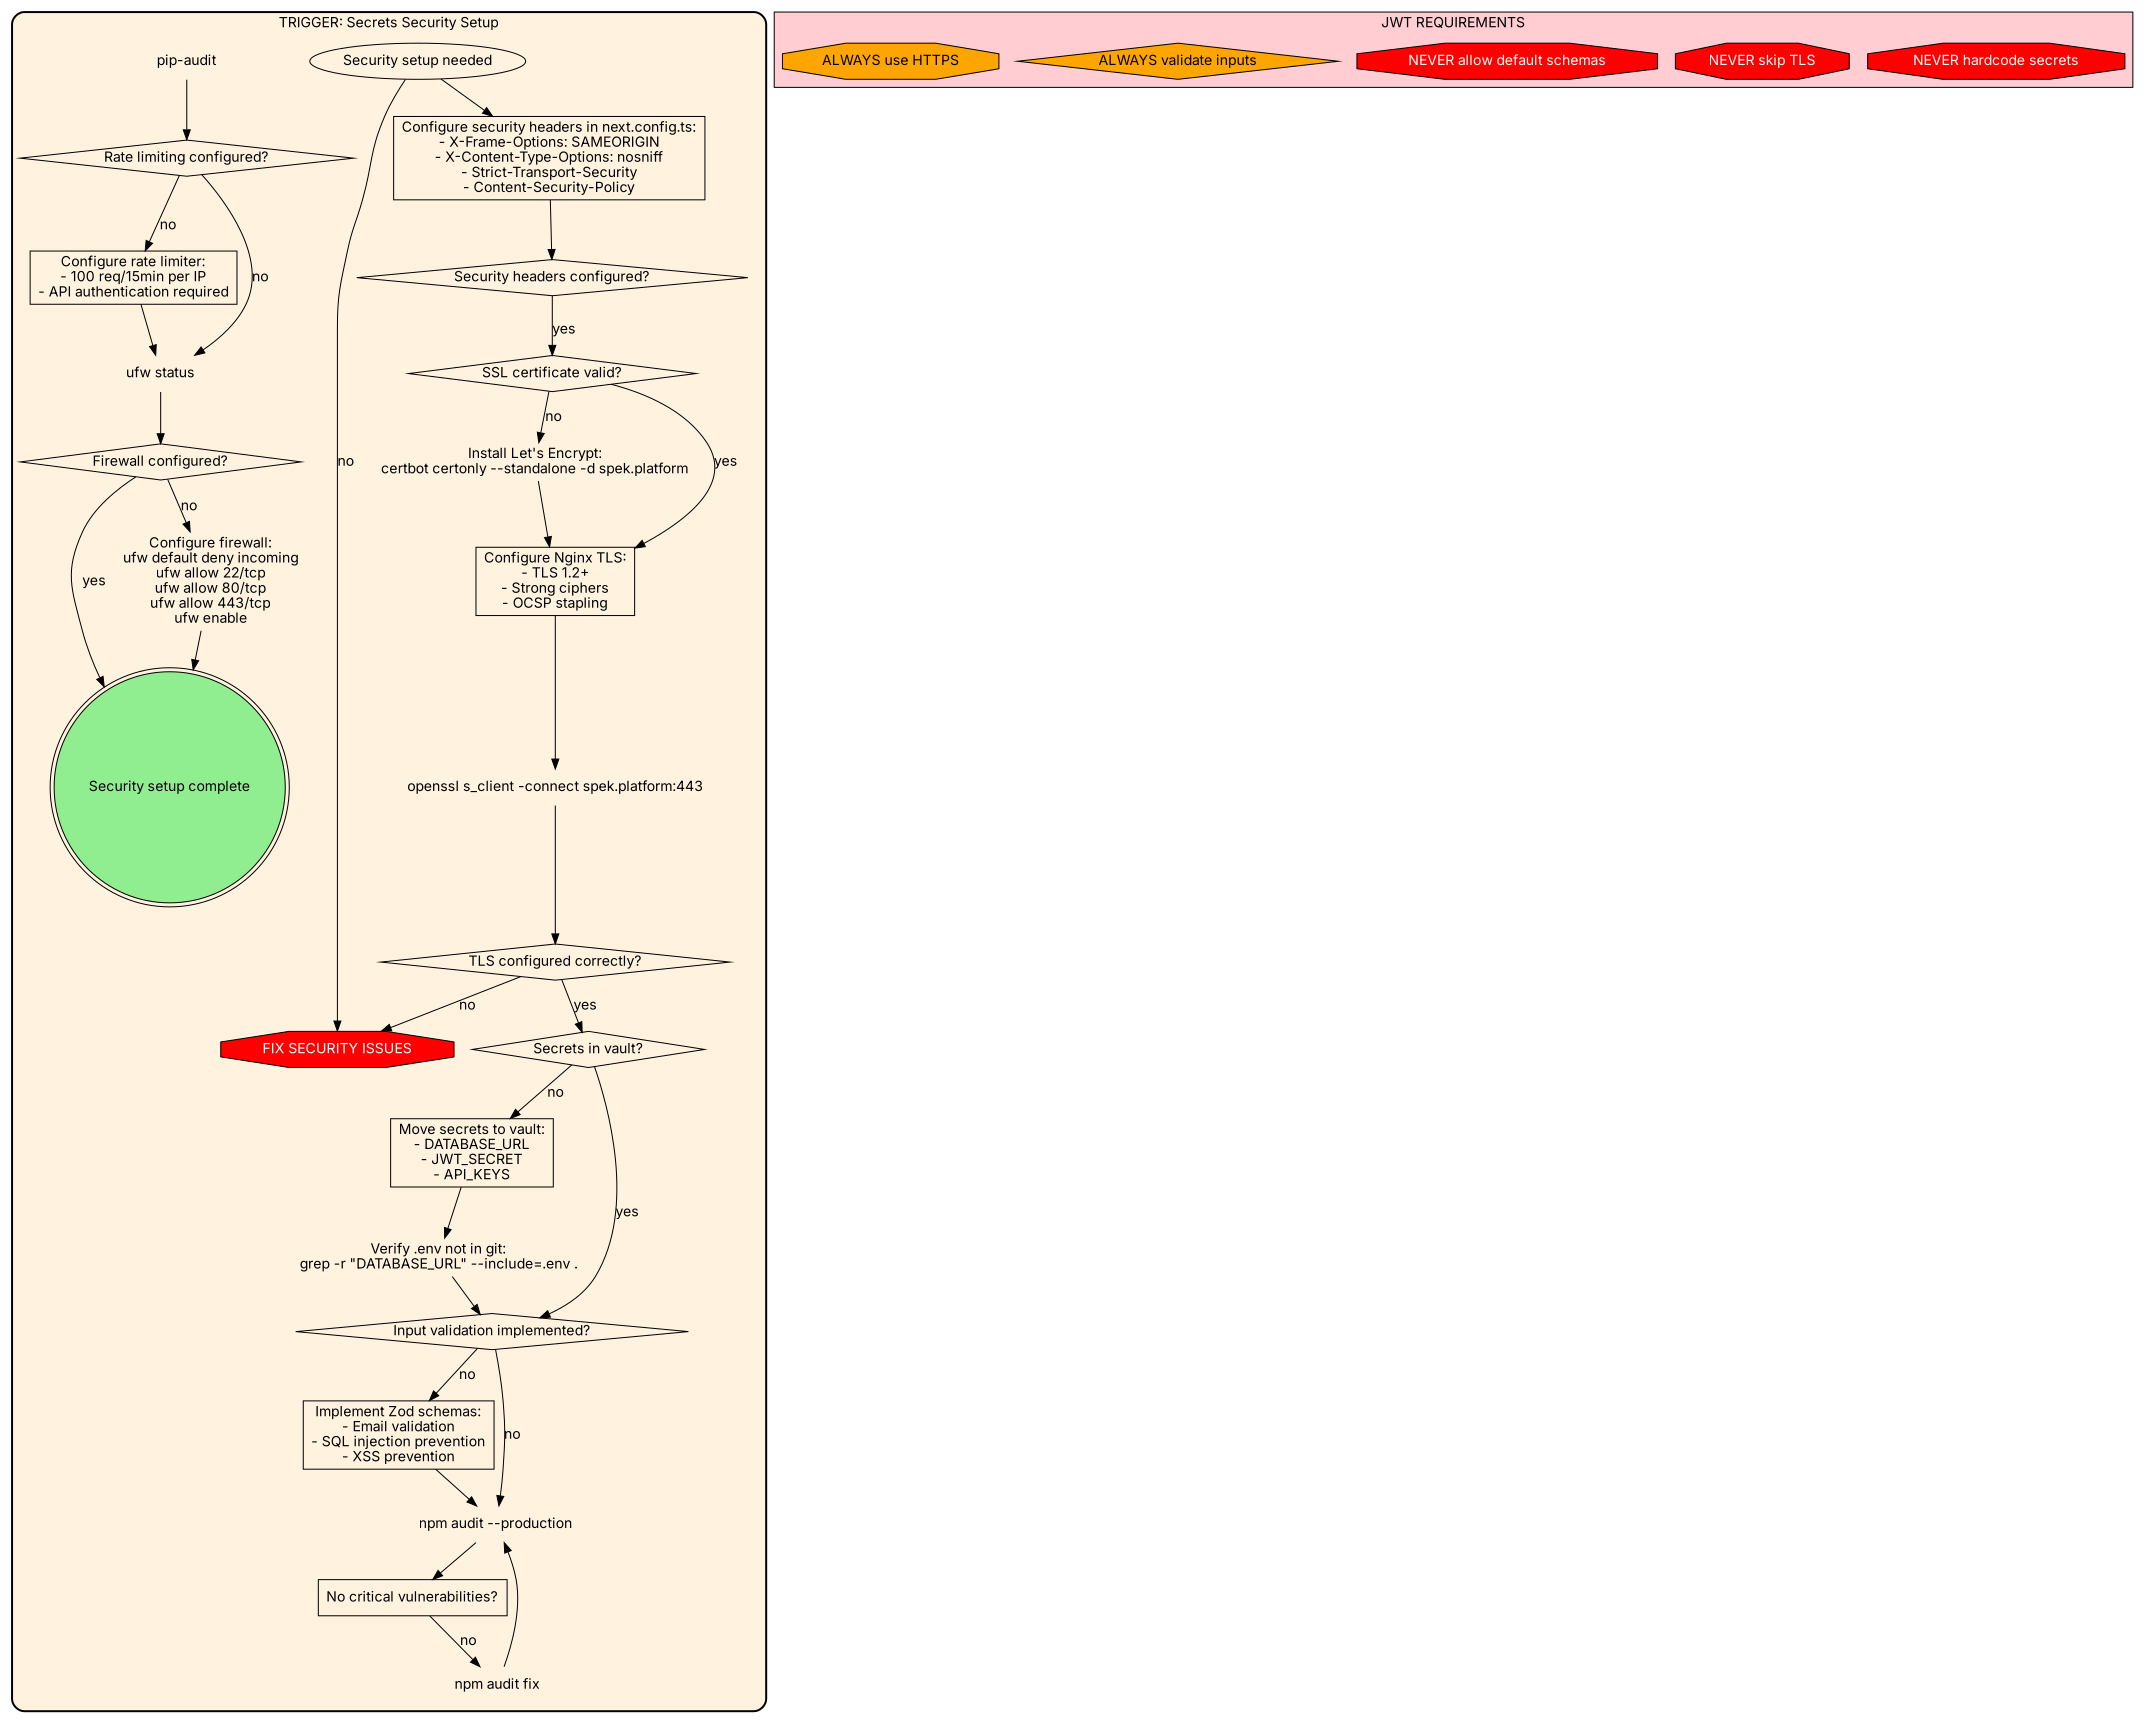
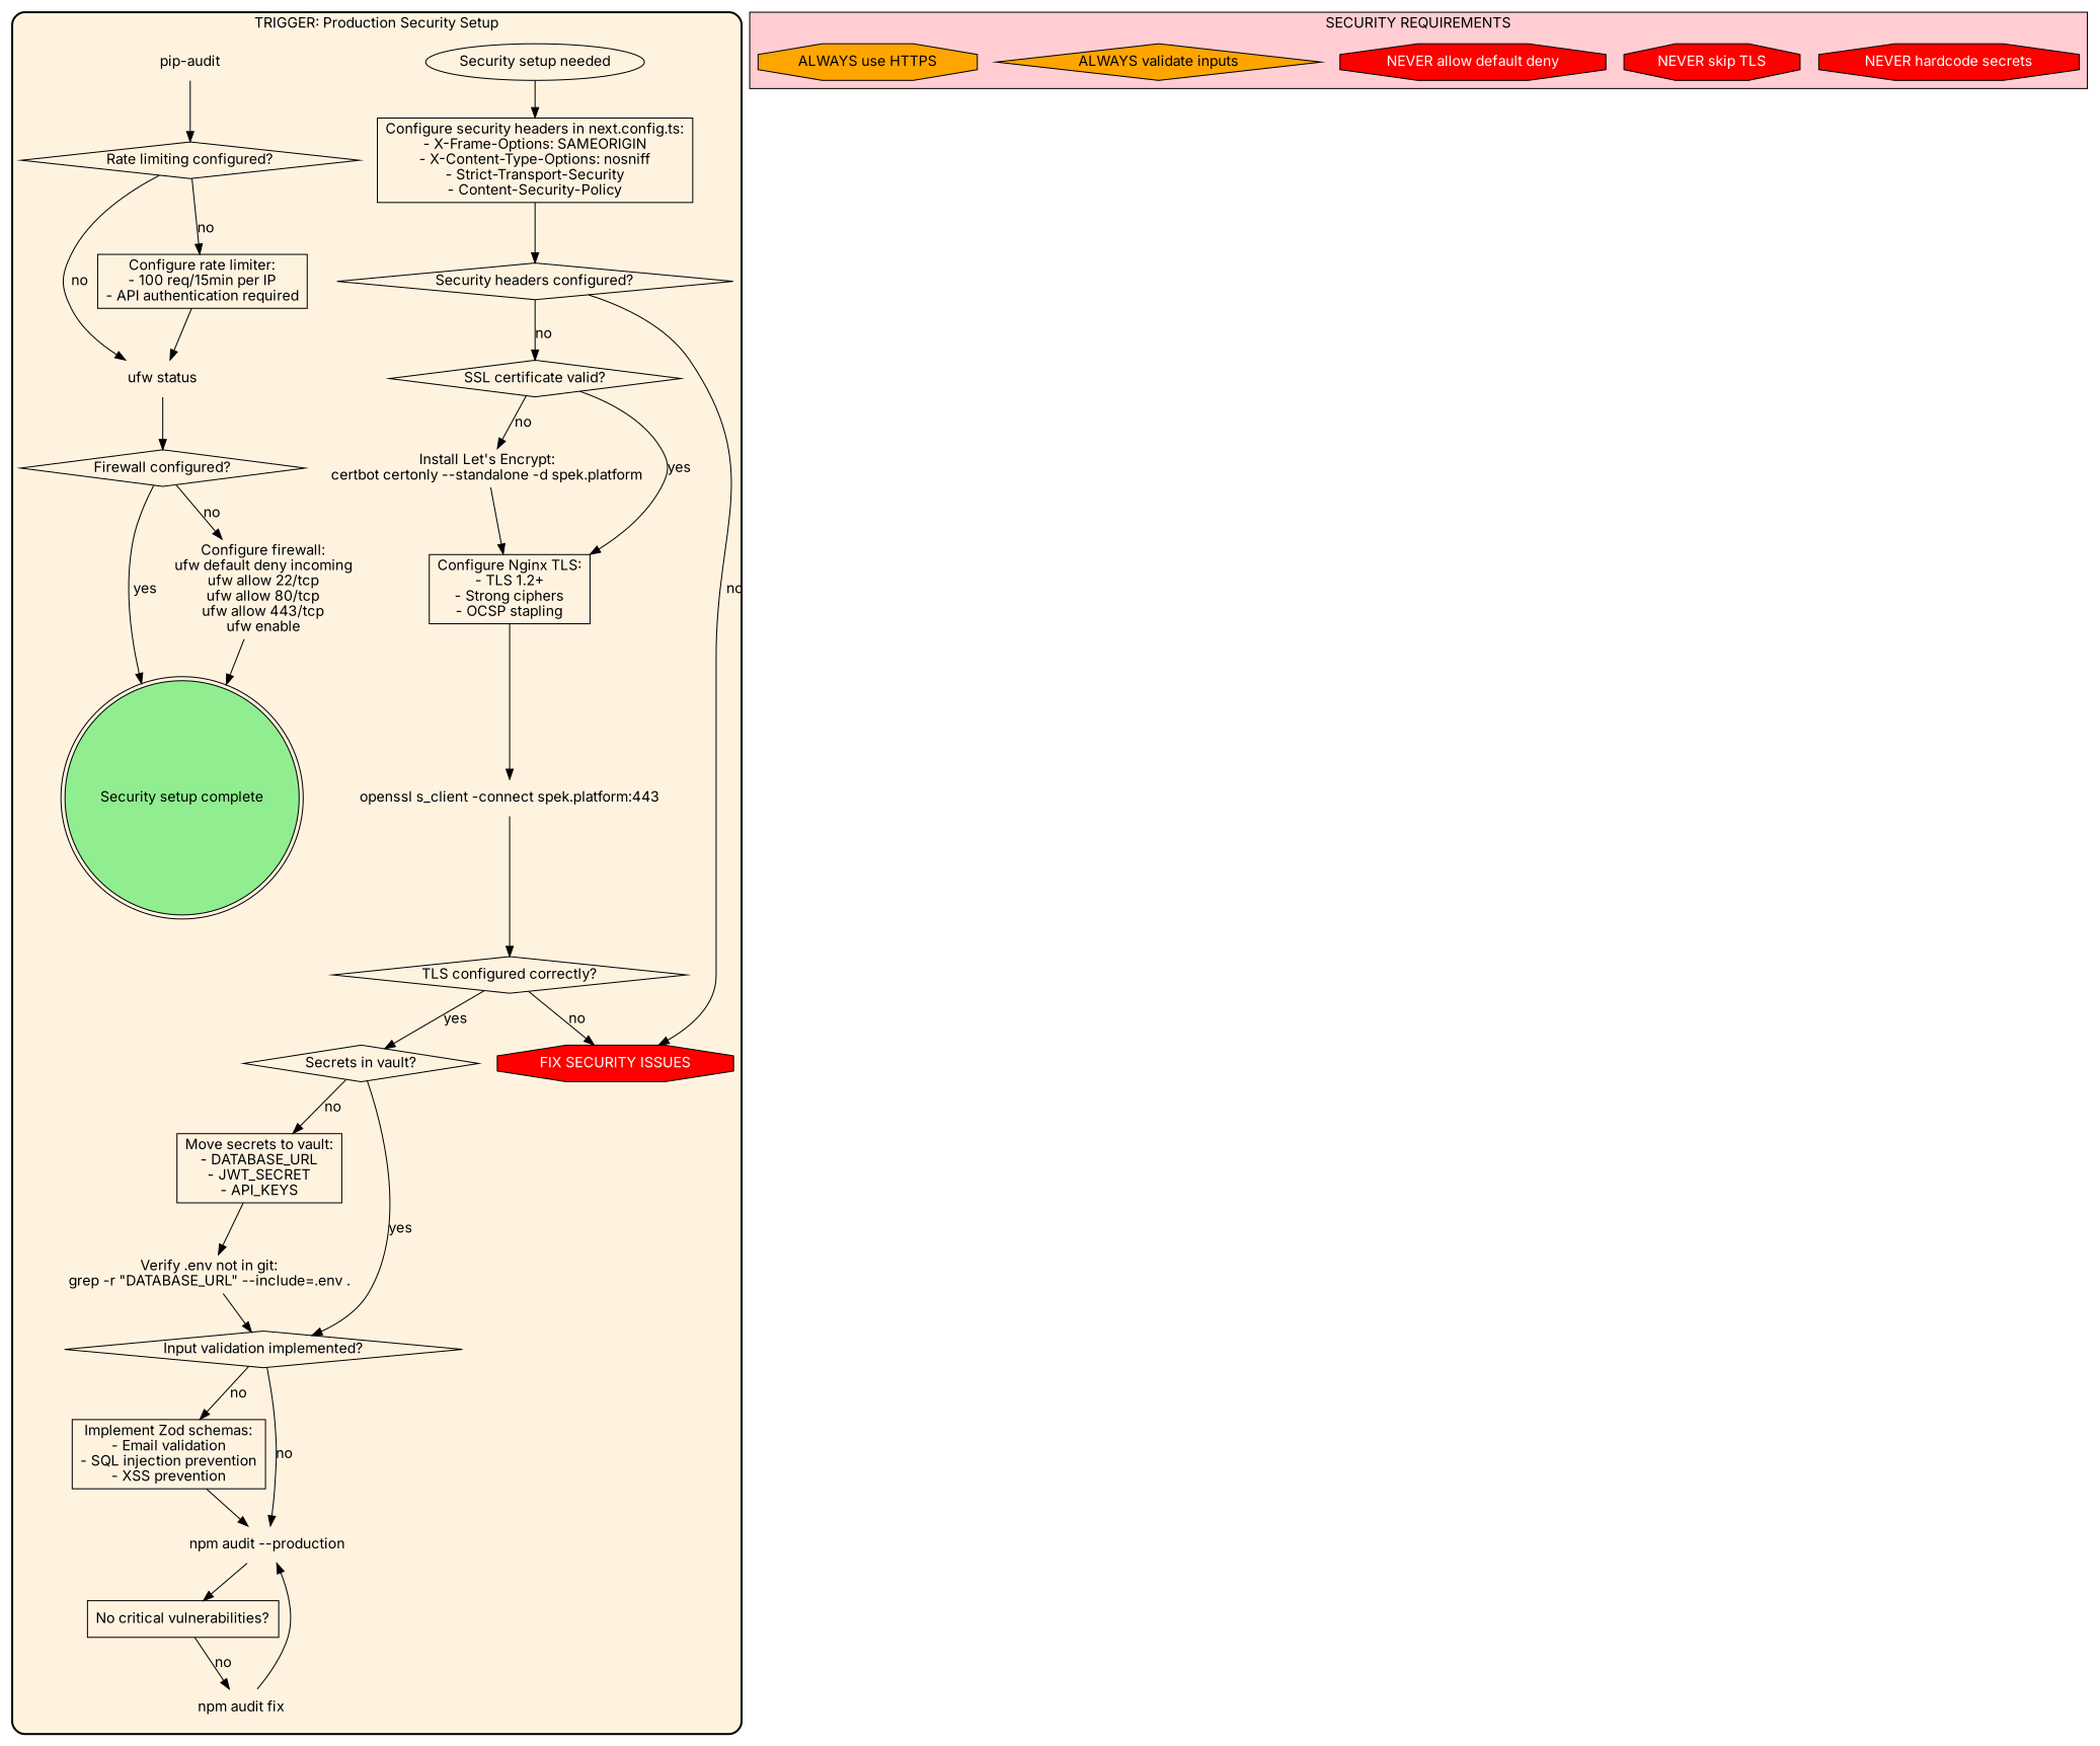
  digraph {
    fontname=Inter
    rankdir=TB
    node [fontname=Inter shape=diamond]
    edge [fontname=Inter]
    "Security setup needed" [shape=ellipse]
    "Configure security headers in next.config.ts:\n- X-Frame-Options: SAMEORIGIN\n- X-Content-Type-Options: nosniff\n- Strict-Transport-Security\n- Content-Security-Policy" [shape=box]
    "Security headers configured?"
    "SSL certificate valid?"
    "FIX SECURITY ISSUES" [fillcolor=red fontcolor=white shape=octagon style=filled]
    "Install Let's Encrypt:\ncertbot certonly --standalone -d spek.platform" [shape=plaintext]
    "Configure Nginx TLS:\n- TLS 1.2+\n- Strong ciphers\n- OCSP stapling" [shape=box]
    "openssl s_client -connect spek.platform:443" [shape=plaintext]
    "TLS configured correctly?"
    "Secrets in vault?"
    "Move secrets to vault:\n- DATABASE_URL\n- JWT_SECRET\n- API_KEYS" [shape=box]
    "Input validation implemented?"
    "Verify .env not in git:\ngrep -r \"DATABASE_URL\" --include=.env ." [shape=plaintext]
    "Implement Zod schemas:\n- Email validation\n- SQL injection prevention\n- XSS prevention" [shape=box]
    "npm audit --production" [shape=plaintext]
    "No critical vulnerabilities?" [shape=box]
    "npm audit fix" [shape=plaintext]
    "pip-audit" [shape=plaintext]
    "Rate limiting configured?"
    "Configure rate limiter:\n- 100 req/15min per IP\n- API authentication required" [shape=box]
    "ufw status" [shape=plaintext]
    "Firewall configured?"
    "Configure firewall:\nufw default deny incoming\nufw allow 22/tcp\nufw allow 80/tcp\nufw allow 443/tcp\nufw enable" [shape=plaintext]
    "Security setup complete" [fillcolor=lightgreen shape=doublecircle style=filled]
    "NEVER hardcode secrets" [fillcolor=red fontcolor=white shape=octagon style=filled]
    "NEVER skip TLS" [fillcolor=red fontcolor=white shape=octagon style=filled]
-   "NEVER allow default deny" [fillcolor=red fontcolor=white shape=octagon style=filled label="NEVER allow default schemas"]
+   "NEVER allow default deny" [fillcolor=red fontcolor=white shape=octagon style=filled]
    "ALWAYS validate inputs" [fillcolor=orange style=filled]
    "ALWAYS use HTTPS" [fillcolor=orange shape=octagon style=filled]
    subgraph cluster_1 {
      bgcolor="#fff3e0"
-     label="TRIGGER: Secrets Security Setup"
+     label="TRIGGER: Production Security Setup"
      style="rounded,bold"
      "Security setup needed"
      "Configure security headers in next.config.ts:\n- X-Frame-Options: SAMEORIGIN\n- X-Content-Type-Options: nosniff\n- Strict-Transport-Security\n- Content-Security-Policy"
      "Security headers configured?"
      "SSL certificate valid?"
      "FIX SECURITY ISSUES"
      "Install Let's Encrypt:\ncertbot certonly --standalone -d spek.platform"
      "Configure Nginx TLS:\n- TLS 1.2+\n- Strong ciphers\n- OCSP stapling"
      "openssl s_client -connect spek.platform:443"
      "TLS configured correctly?"
      "Secrets in vault?"
      "Move secrets to vault:\n- DATABASE_URL\n- JWT_SECRET\n- API_KEYS"
      "Input validation implemented?"
      "Verify .env not in git:\ngrep -r \"DATABASE_URL\" --include=.env ."
      "Implement Zod schemas:\n- Email validation\n- SQL injection prevention\n- XSS prevention"
      "npm audit --production"
      "No critical vulnerabilities?"
      "npm audit fix"
      "pip-audit"
      "Rate limiting configured?"
      "Configure rate limiter:\n- 100 req/15min per IP\n- API authentication required"
      "ufw status"
      "Firewall configured?"
      "Configure firewall:\nufw default deny incoming\nufw allow 22/tcp\nufw allow 80/tcp\nufw allow 443/tcp\nufw enable"
      "Security setup complete"
    }
    subgraph cluster_2 {
      bgcolor="#ffcdd2"
-     label="JWT REQUIREMENTS"
+     label="SECURITY REQUIREMENTS"
      "NEVER hardcode secrets"
      "NEVER skip TLS"
      "NEVER allow default deny"
      "ALWAYS validate inputs"
      "ALWAYS use HTTPS"
    }
    "Security setup needed" -> "Configure security headers in next.config.ts:\n- X-Frame-Options: SAMEORIGIN\n- X-Content-Type-Options: nosniff\n- Strict-Transport-Security\n- Content-Security-Policy"
    "Configure security headers in next.config.ts:\n- X-Frame-Options: SAMEORIGIN\n- X-Content-Type-Options: nosniff\n- Strict-Transport-Security\n- Content-Security-Policy" -> "Security headers configured?"
-   "Security headers configured?" -> "SSL certificate valid?" [label=yes]
-   "Security setup needed" -> "FIX SECURITY ISSUES" [label=no]
+   "Security headers configured?" -> "SSL certificate valid?" [label=no]
+   "Security headers configured?" -> "FIX SECURITY ISSUES" [label=no]
    "SSL certificate valid?" -> "Install Let's Encrypt:\ncertbot certonly --standalone -d spek.platform" [label=no]
    "SSL certificate valid?" -> "Configure Nginx TLS:\n- TLS 1.2+\n- Strong ciphers\n- OCSP stapling" [label=yes]
    "Install Let's Encrypt:\ncertbot certonly --standalone -d spek.platform" -> "Configure Nginx TLS:\n- TLS 1.2+\n- Strong ciphers\n- OCSP stapling"
    "Configure Nginx TLS:\n- TLS 1.2+\n- Strong ciphers\n- OCSP stapling" -> "openssl s_client -connect spek.platform:443"
    "openssl s_client -connect spek.platform:443" -> "TLS configured correctly?"
    "TLS configured correctly?" -> "FIX SECURITY ISSUES" [label=no]
    "TLS configured correctly?" -> "Secrets in vault?" [label=yes]
    "Secrets in vault?" -> "Move secrets to vault:\n- DATABASE_URL\n- JWT_SECRET\n- API_KEYS" [label=no]
    "Secrets in vault?" -> "Input validation implemented?" [label=yes]
    "Move secrets to vault:\n- DATABASE_URL\n- JWT_SECRET\n- API_KEYS" -> "Verify .env not in git:\ngrep -r \"DATABASE_URL\" --include=.env ."
    "Input validation implemented?" -> "Implement Zod schemas:\n- Email validation\n- SQL injection prevention\n- XSS prevention" [label=no]
    "Input validation implemented?" -> "npm audit --production" [label=no]
    "Verify .env not in git:\ngrep -r \"DATABASE_URL\" --include=.env ." -> "Input validation implemented?"
    "Implement Zod schemas:\n- Email validation\n- SQL injection prevention\n- XSS prevention" -> "npm audit --production"
    "npm audit --production" -> "No critical vulnerabilities?"
    "No critical vulnerabilities?" -> "npm audit fix" [label=no]
    "npm audit fix" -> "npm audit --production"
    "pip-audit" -> "Rate limiting configured?"
    "Rate limiting configured?" -> "Configure rate limiter:\n- 100 req/15min per IP\n- API authentication required" [label=no]
    "Rate limiting configured?" -> "ufw status" [label=no]
    "Configure rate limiter:\n- 100 req/15min per IP\n- API authentication required" -> "ufw status"
    "ufw status" -> "Firewall configured?"
    "Firewall configured?" -> "Configure firewall:\nufw default deny incoming\nufw allow 22/tcp\nufw allow 80/tcp\nufw allow 443/tcp\nufw enable" [label=no]
    "Firewall configured?" -> "Security setup complete" [label=yes]
    "Configure firewall:\nufw default deny incoming\nufw allow 22/tcp\nufw allow 80/tcp\nufw allow 443/tcp\nufw enable" -> "Security setup complete"
  }
